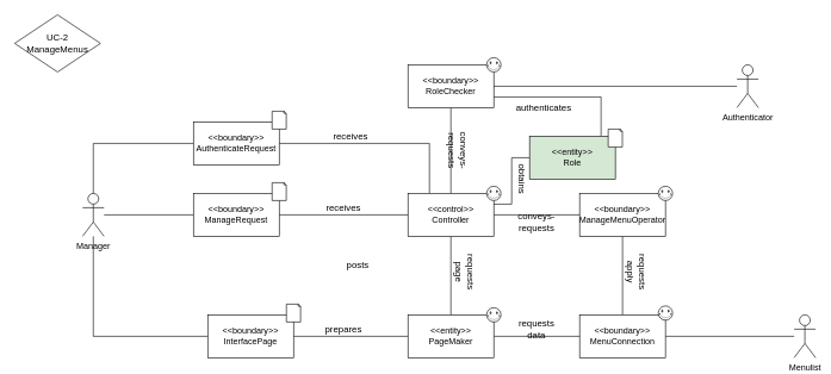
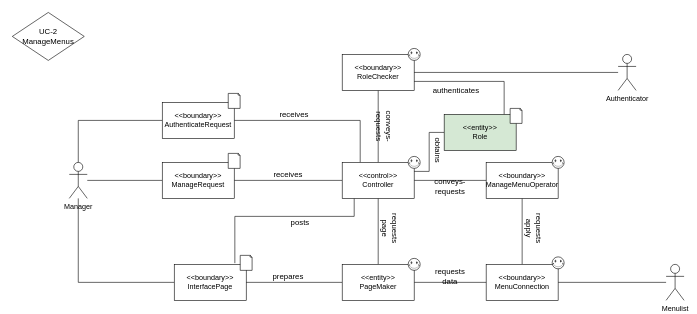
  <mxCell id="0" />
  <mxCell id="1" parent="0" />
  <mxCell id="2" value="UC-2&lt;br&gt;ManageMenus" style="rhombus;whiteSpace=wrap;html=1;fontSize=13;" parent="1" vertex="1"><mxGeometry x="20" y="20" width="120" height="80" as="geometry" /></mxCell>
  <mxCell id="3" style="edgeStyle=orthogonalEdgeStyle;rounded=0;orthogonalLoop=1;jettySize=auto;html=1;fontSize=13;endArrow=none;endFill=0;" edge="1" parent="1" source="4" target="8"><mxGeometry relative="1" as="geometry" /></mxCell>
  <mxCell id="4" value="&amp;lt;&amp;lt;boundary&amp;gt;&amp;gt;&lt;br&gt;ManageMenuOperator" style="rounded=0;whiteSpace=wrap;html=1;" vertex="1" parent="1"><mxGeometry x="810" y="270" width="120" height="60" as="geometry" /></mxCell>
  <mxCell id="5" style="edgeStyle=orthogonalEdgeStyle;rounded=0;orthogonalLoop=1;jettySize=auto;html=1;endArrow=none;endFill=0;" edge="1" parent="1" source="6" target="15"><mxGeometry relative="1" as="geometry" /></mxCell>
  <mxCell id="6" value="Manager" style="shape=umlActor;verticalLabelPosition=bottom;verticalAlign=top;html=1;outlineConnect=0;" vertex="1" parent="1"><mxGeometry x="115" y="270" width="30" height="60" as="geometry" /></mxCell>
  <mxCell id="7" style="edgeStyle=orthogonalEdgeStyle;rounded=0;orthogonalLoop=1;jettySize=auto;html=1;endArrow=none;endFill=0;" edge="1" parent="1" source="8" target="30"><mxGeometry relative="1" as="geometry" /></mxCell>
  <mxCell id="8" value="&amp;lt;&amp;lt;boundary&amp;gt;&amp;gt;&lt;br&gt;MenuConnection" style="rounded=0;whiteSpace=wrap;html=1;" vertex="1" parent="1"><mxGeometry x="810" y="440" width="120" height="60" as="geometry" /></mxCell>
  <mxCell id="9" style="edgeStyle=orthogonalEdgeStyle;rounded=0;orthogonalLoop=1;jettySize=auto;html=1;entryX=0.5;entryY=0;entryDx=0;entryDy=0;endArrow=none;endFill=0;" edge="1" parent="1" source="10" target="21"><mxGeometry relative="1" as="geometry" /></mxCell>
  <mxCell id="10" value="&amp;lt;&amp;lt;boundary&amp;gt;&amp;gt;&lt;br&gt;RoleChecker" style="rounded=0;whiteSpace=wrap;html=1;" vertex="1" parent="1"><mxGeometry y="90" width="120" height="60" as="geometry" x="570" /></mxCell>
  <mxCell id="11" style="edgeStyle=orthogonalEdgeStyle;rounded=0;orthogonalLoop=1;jettySize=auto;html=1;entryX=0.5;entryY=0;entryDx=0;entryDy=0;entryPerimeter=0;endArrow=none;endFill=0;" edge="1" parent="1" source="13" target="6"><mxGeometry relative="1" as="geometry" /></mxCell>
  <mxCell id="12" style="edgeStyle=orthogonalEdgeStyle;rounded=0;orthogonalLoop=1;jettySize=auto;html=1;entryX=0.25;entryY=0;entryDx=0;entryDy=0;endArrow=none;endFill=0;" edge="1" parent="1" source="13" target="21"><mxGeometry relative="1" as="geometry" /></mxCell>
  <mxCell id="13" value="&amp;lt;&amp;lt;boundary&amp;gt;&amp;gt;&lt;br&gt;AuthenticateRequest" style="rounded=0;whiteSpace=wrap;html=1;" vertex="1" parent="1"><mxGeometry x="270" y="170" width="120" height="60" as="geometry" /></mxCell>
  <mxCell id="14" style="edgeStyle=orthogonalEdgeStyle;rounded=0;orthogonalLoop=1;jettySize=auto;html=1;fontSize=13;endArrow=none;endFill=0;" edge="1" parent="1" source="15" target="21"><mxGeometry relative="1" as="geometry" /></mxCell>
  <mxCell id="15" value="&amp;lt;&amp;lt;boundary&amp;gt;&amp;gt;&lt;br&gt;ManageRequest" style="rounded=0;whiteSpace=wrap;html=1;" vertex="1" parent="1"><mxGeometry x="270" y="270" width="120" height="60" as="geometry" /></mxCell>
  <mxCell id="16" style="edgeStyle=orthogonalEdgeStyle;rounded=0;orthogonalLoop=1;jettySize=auto;html=1;endArrow=none;endFill=0;" edge="1" parent="1" source="17" target="6"><mxGeometry relative="1" as="geometry" /></mxCell>
  <mxCell id="17" value="&amp;lt;&amp;lt;boundary&amp;gt;&amp;gt;&lt;br&gt;InterfacePage" style="rounded=0;whiteSpace=wrap;html=1;" vertex="1" parent="1"><mxGeometry x="290" y="440" width="120" height="60" as="geometry" /></mxCell>
  <mxCell id="18" style="edgeStyle=orthogonalEdgeStyle;rounded=0;orthogonalLoop=1;jettySize=auto;html=1;endArrow=none;endFill=0;" edge="1" parent="1" source="21" target="4"><mxGeometry relative="1" as="geometry" /></mxCell>
+ <mxCell id="19" style="edgeStyle=orthogonalEdgeStyle;rounded=0;orthogonalLoop=1;jettySize=auto;html=1;entryX=0.842;entryY=-0.033;entryDx=0;entryDy=0;entryPerimeter=0;endArrow=none;endFill=0;" edge="1" parent="1" source="21" target="17"><mxGeometry relative="1" as="geometry"><Array as="points"><mxPoint x="590" y="360" /><mxPoint x="391" y="360" /></Array></mxGeometry></mxCell>
  <mxCell id="20" style="edgeStyle=orthogonalEdgeStyle;rounded=0;orthogonalLoop=1;jettySize=auto;html=1;entryX=0.5;entryY=0;entryDx=0;entryDy=0;fontSize=13;endArrow=none;endFill=0;" edge="1" parent="1" source="21" target="24"><mxGeometry relative="1" as="geometry" /></mxCell>
  <mxCell id="21" value="&amp;lt;&amp;lt;control&amp;gt;&amp;gt;&lt;br&gt;Controller" style="rounded=0;whiteSpace=wrap;html=1;" vertex="1" parent="1"><mxGeometry y="270" width="120" height="60" as="geometry" x="570" /></mxCell>
  <mxCell id="22" style="edgeStyle=orthogonalEdgeStyle;rounded=0;orthogonalLoop=1;jettySize=auto;html=1;endArrow=none;endFill=0;" edge="1" parent="1" source="24" target="17"><mxGeometry relative="1" as="geometry" /></mxCell>
  <mxCell id="23" style="edgeStyle=orthogonalEdgeStyle;rounded=0;orthogonalLoop=1;jettySize=auto;html=1;endArrow=none;endFill=0;" edge="1" parent="1" source="24" target="8"><mxGeometry relative="1" as="geometry" /></mxCell>
  <mxCell id="24" value="&amp;lt;&amp;lt;entity&amp;gt;&amp;gt;&lt;br&gt;PageMaker" style="rounded=0;whiteSpace=wrap;html=1;" vertex="1" parent="1"><mxGeometry y="440" width="120" height="60" as="geometry" x="570" /></mxCell>
  <mxCell id="25" style="edgeStyle=orthogonalEdgeStyle;rounded=0;orthogonalLoop=1;jettySize=auto;html=1;entryX=1;entryY=0.25;entryDx=0;entryDy=0;endArrow=none;endFill=0;" edge="1" parent="1" source="27" target="21"><mxGeometry relative="1" as="geometry" /></mxCell>
  <mxCell id="26" style="edgeStyle=orthogonalEdgeStyle;rounded=0;orthogonalLoop=1;jettySize=auto;html=1;entryX=1;entryY=0.75;entryDx=0;entryDy=0;endArrow=none;endFill=0;" edge="1" parent="1" source="27" target="10"><mxGeometry relative="1" as="geometry"><Array as="points"><mxPoint x="840" y="135" /></Array></mxGeometry></mxCell>
  <mxCell id="27" value="&amp;lt;&amp;lt;entity&amp;gt;&amp;gt;&lt;br&gt;Role" style="rounded=0;whiteSpace=wrap;html=1;fillColor=#d5e8d4;" vertex="1" parent="1"><mxGeometry x="740" y="190" width="120" height="60" as="geometry" /></mxCell>
  <mxCell id="28" style="edgeStyle=orthogonalEdgeStyle;rounded=0;orthogonalLoop=1;jettySize=auto;html=1;entryX=1;entryY=0.5;entryDx=0;entryDy=0;endArrow=none;endFill=0;" edge="1" parent="1" source="29" target="10"><mxGeometry relative="1" as="geometry" /></mxCell>
  <mxCell id="29" value="Authenticator" style="shape=umlActor;verticalLabelPosition=bottom;verticalAlign=top;html=1;outlineConnect=0;" vertex="1" parent="1"><mxGeometry x="1030" y="90" width="30" height="60" as="geometry" /></mxCell>
  <mxCell id="30" value="Menulist" style="shape=umlActor;verticalLabelPosition=bottom;verticalAlign=top;html=1;outlineConnect=0;" vertex="1" parent="1"><mxGeometry x="1110" y="440" width="30" height="60" as="geometry" /></mxCell>
  <mxCell id="31" value="receives" style="text;html=1;strokeColor=none;fillColor=none;align=center;verticalAlign=middle;whiteSpace=wrap;rounded=0;fontSize=13;" vertex="1" parent="1"><mxGeometry x="470" y="180" width="40" height="20" as="geometry" /></mxCell>
  <mxCell id="32" value="receives" style="text;html=1;strokeColor=none;fillColor=none;align=center;verticalAlign=middle;whiteSpace=wrap;rounded=0;fontSize=13;" vertex="1" parent="1"><mxGeometry x="460" y="280" width="40" height="20" as="geometry" /></mxCell>
  <mxCell id="33" value="posts" style="text;html=1;strokeColor=none;fillColor=none;align=center;verticalAlign=middle;whiteSpace=wrap;rounded=0;fontSize=13;" vertex="1" parent="1"><mxGeometry x="480" y="360" width="40" height="20" as="geometry" /></mxCell>
  <mxCell id="34" value="prepares" style="text;html=1;strokeColor=none;fillColor=none;align=center;verticalAlign=middle;whiteSpace=wrap;rounded=0;fontSize=13;" vertex="1" parent="1"><mxGeometry x="460" y="450" width="40" height="20" as="geometry" /></mxCell>
  <mxCell id="35" value="requests data" style="text;html=1;strokeColor=none;fillColor=none;align=center;verticalAlign=middle;whiteSpace=wrap;rounded=0;fontSize=13;" vertex="1" parent="1"><mxGeometry x="730" y="450" width="40" height="20" as="geometry" /></mxCell>
  <mxCell id="36" value="conveys-requests" style="text;html=1;strokeColor=none;fillColor=none;align=center;verticalAlign=middle;whiteSpace=wrap;rounded=0;fontSize=13;rotation=90;" vertex="1" parent="1"><mxGeometry x="620" y="200" width="40" height="20" as="geometry" /></mxCell>
  <mxCell id="37" value="conveys-requests" style="text;html=1;strokeColor=none;fillColor=none;align=center;verticalAlign=middle;whiteSpace=wrap;rounded=0;fontSize=13;" vertex="1" parent="1"><mxGeometry x="730" y="300" width="40" height="20" as="geometry" /></mxCell>
  <mxCell id="38" value="obtains" style="text;html=1;strokeColor=none;fillColor=none;align=center;verticalAlign=middle;whiteSpace=wrap;rounded=0;fontSize=13;rotation=90;" vertex="1" parent="1"><mxGeometry x="710" y="240" width="40" height="20" as="geometry" /></mxCell>
  <mxCell id="39" value="authenticates" style="text;html=1;strokeColor=none;fillColor=none;align=center;verticalAlign=middle;whiteSpace=wrap;rounded=0;fontSize=13;" vertex="1" parent="1"><mxGeometry x="740" y="140" width="40" height="20" as="geometry" /></mxCell>
  <mxCell id="40" value="requests page" style="text;html=1;strokeColor=none;fillColor=none;align=center;verticalAlign=middle;whiteSpace=wrap;rounded=0;fontSize=13;rotation=90;" vertex="1" parent="1"><mxGeometry x="630" y="370" width="40" height="20" as="geometry" /></mxCell>
  <mxCell id="41" value="" style="verticalLabelPosition=bottom;verticalAlign=top;html=1;shape=mxgraph.basic.smiley;fontSize=13;" vertex="1" parent="1"><mxGeometry x="680" y="430" width="20" height="20" as="geometry" /></mxCell>
  <mxCell id="42" value="" style="verticalLabelPosition=bottom;verticalAlign=top;html=1;shape=mxgraph.basic.smiley;fontSize=13;" vertex="1" parent="1"><mxGeometry x="680" y="260" width="20" height="20" as="geometry" /></mxCell>
  <mxCell id="43" value="" style="verticalLabelPosition=bottom;verticalAlign=top;html=1;shape=mxgraph.basic.smiley;fontSize=13;" vertex="1" parent="1"><mxGeometry x="680" y="80" width="20" height="20" as="geometry" /></mxCell>
  <mxCell id="44" value="" style="verticalLabelPosition=bottom;verticalAlign=top;html=1;shape=mxgraph.basic.smiley;fontSize=13;" vertex="1" parent="1"><mxGeometry x="920" y="260" width="20" height="20" as="geometry" /></mxCell>
  <mxCell id="45" value="" style="verticalLabelPosition=bottom;verticalAlign=top;html=1;shape=mxgraph.basic.smiley;fontSize=13;" vertex="1" parent="1"><mxGeometry x="920" y="427.5" width="20" height="20" as="geometry" /></mxCell>
  <mxCell id="46" value="" style="whiteSpace=wrap;html=1;shape=mxgraph.basic.document;fontSize=13;" vertex="1" parent="1"><mxGeometry x="850" y="180" width="20" height="25" as="geometry" /></mxCell>
  <mxCell id="47" value="" style="whiteSpace=wrap;html=1;shape=mxgraph.basic.document;fontSize=13;" vertex="1" parent="1"><mxGeometry x="380" y="155" width="20" height="25" as="geometry" /></mxCell>
  <mxCell id="48" value="" style="whiteSpace=wrap;html=1;shape=mxgraph.basic.document;fontSize=13;" vertex="1" parent="1"><mxGeometry x="380" y="255" width="20" height="25" as="geometry" /></mxCell>
  <mxCell id="49" value="" style="whiteSpace=wrap;html=1;shape=mxgraph.basic.document;fontSize=13;" vertex="1" parent="1"><mxGeometry x="400" y="425" width="20" height="25" as="geometry" /></mxCell>
  <mxCell id="50" value="requests apply" style="text;html=1;strokeColor=none;fillColor=none;align=center;verticalAlign=middle;whiteSpace=wrap;rounded=0;fontSize=13;rotation=90;" vertex="1" parent="1"><mxGeometry x="870" y="370" width="40" height="20" as="geometry" /></mxCell>
